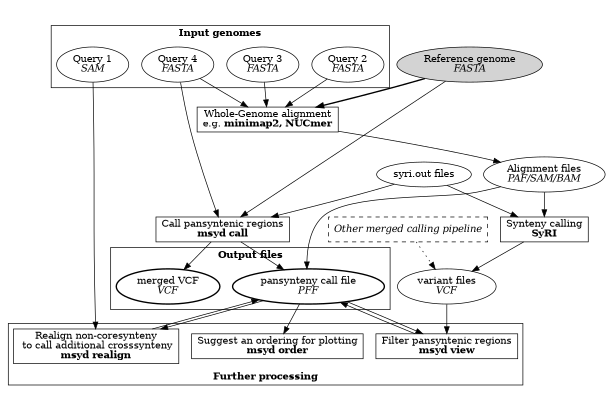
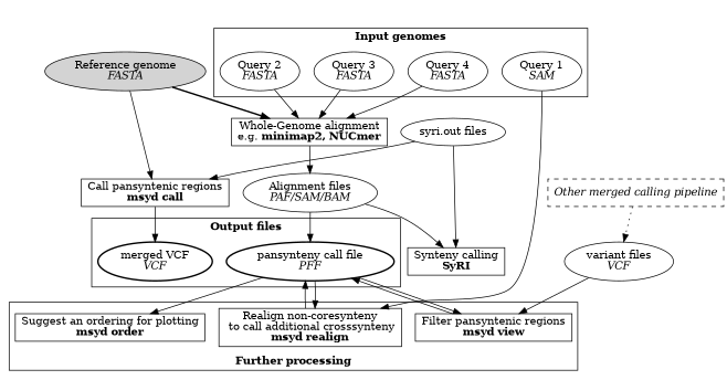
  digraph {
    compound=true
    fontname="Noto Sans"
    n1 [label=<Whole-Genome alignment<br/>e.g. <b>minimap2, NUCmer</b>> shape=box]
    n2 [label=<Synteny calling<br/><b>SyRI</b>> shape=box]
    n3 [label=<Call pansyntenic regions<br/><b>msyd call</b>> shape=box]
    n4 [fontname="Times-Italic" label="Other merged calling pipeline" shape=box style=dashed]
    n5 [label=<Query 1<br/><i>SAM</i>>]
    n6 [label=<Query 2<br/><i>FASTA</i>>]
    n7 [label=<Query 4<br/><i>FASTA</i>>]
    n8 [label=<Query 3<br/><i>FASTA</i>>]
    n9 [label=<merged VCF<br/><i>VCF</i>> style=bold]
    n10 [label=<pansynteny call file<br/><i>PFF</i>> style=bold]
    n11 [label=<Filter pansyntenic regions<br/><b>msyd view</b>> shape=box]
    n12 [label=<Suggest an ordering for plotting<br/><b>msyd order</b>> shape=box]
    n13 [label=<Realign non-coresynteny<br/> to call additional crosssynteny<br/><b>msyd realign</b>> shape=box]
    n14 [label=<Alignment files<br/><i>PAF/SAM/BAM</i>>]
    n15 [label=<variant files<br/><i>VCF</i>>]
    n16 [label=<Reference genome<br/><i>FASTA</i>> style=filled]
    n17 [label=<syri.out files>]
    subgraph sub_1 {
      n1
      n2
      n3
      n4
    }
    subgraph cluster_2 {
      fontname="Times-Bold"
      label="Input genomes"
      subgraph sub_3 {
        fontname="Times-Bold"
        label="Input genomes"
        rank=same
        n5
        n6
        n7
        n8
      }
    }
    subgraph cluster_4 {
      fontname="Times-Bold"
      label="Output files"
      labelloc=t
      n9
      n10
    }
    subgraph cluster_5 {
      fontname="Times-Bold"
      label="Further processing"
      labelloc=b
      n11
      n12
      n13
    }
    n1 -> n14
-   n2 -> n15
    n3 -> n9
-   n3 -> n10
    n4 -> n15 [style=dotted]
    n5 -> n6 [style=invis]
    n5 -> n13
    n6 -> n1
    n6 -> n8 [style=invis]
    n7 -> n1
-   n7 -> n3
    n8 -> n1
    n8 -> n7 [style=invis]
    n10 -> n11
    n10 -> n12
    n10 -> n13
    n11 -> n10
    n13 -> n10
    n14 -> n2
    n14 -> n10
    n15 -> n11
    n16 -> n1 [style=bold]
    n16 -> n3
    n17 -> n2
    n17 -> n3
  }
